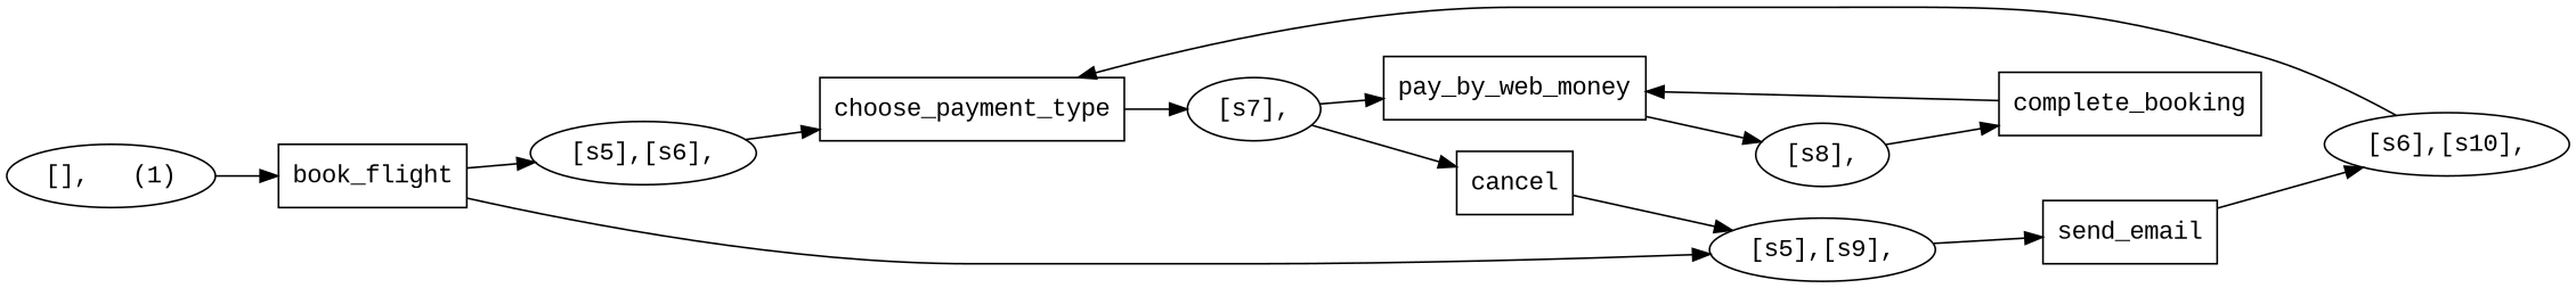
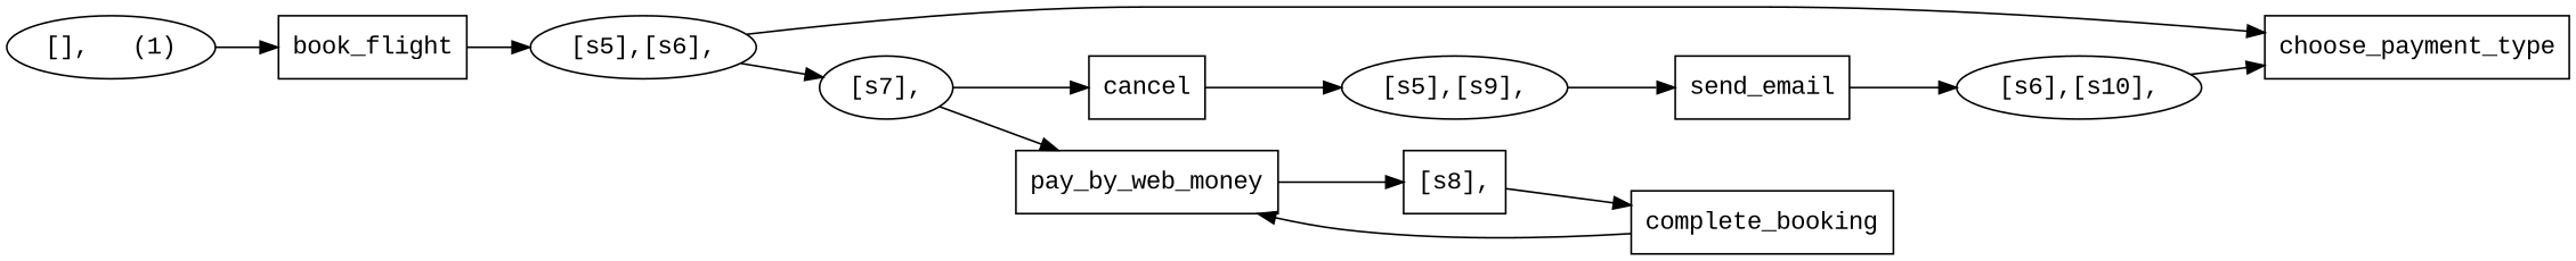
  digraph {
    fontname="Liberation Mono"
    rankdir=LR
    node [fontname="Liberation Mono"]
    edge [fontname="Liberation Mono"]
    n1 [label=book_flight shape=box width=0.5]
    n2 [label="[s5],[s6]," width=0.5]
    n3 [label="[s5],[s9]," width=0.5]
    n4 [label=choose_payment_type shape=box width=0.5]
    n5 [label=send_email shape=box width=0.5]
    n6 [label=cancel shape=box width=0.5]
    n7 [label="[s7]," width=0.5]
    n8 [label=pay_by_web_money shape=box width=0.5]
    n9 [label=complete_booking shape=box width=0.5]
    n10 [label="[s6],[s10]," width=0.5]
-   n11 [label="[s8]," width=0.5]
+   n11 [label="[s8]," width=0.5 shape=box]
    n12 [label="[],   (1)" width=0.5]
    n1 -> n2
-   n1 -> n3
    n2 -> n4
    n3 -> n5
-   n4 -> n7
+   n2 -> n7
    n5 -> n10
    n6 -> n3
    n7 -> n6
    n7 -> n8
    n8 -> n11
    n9 -> n8
    n10 -> n4
    n11 -> n9
    n12 -> n1
  }
